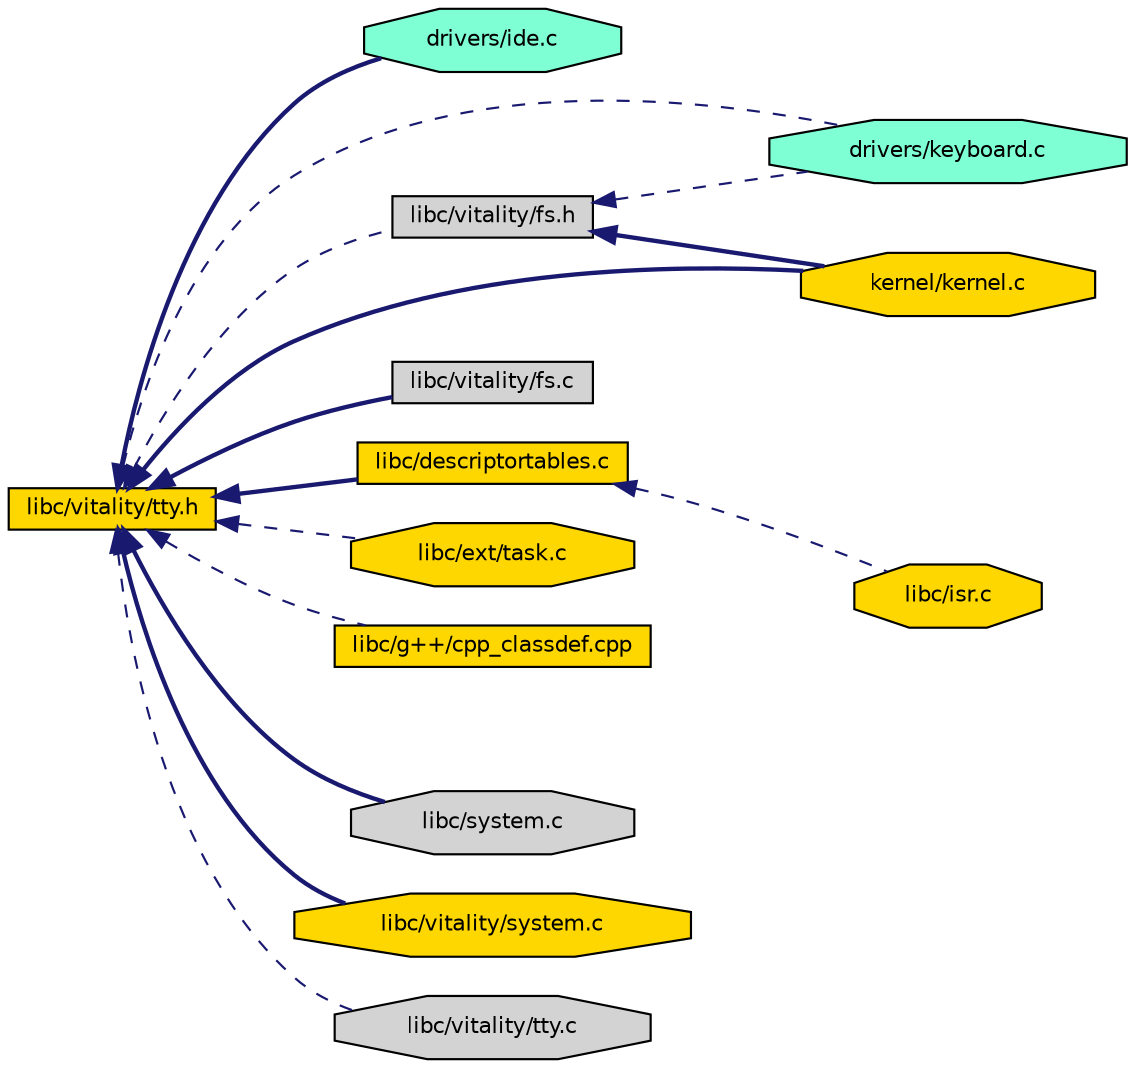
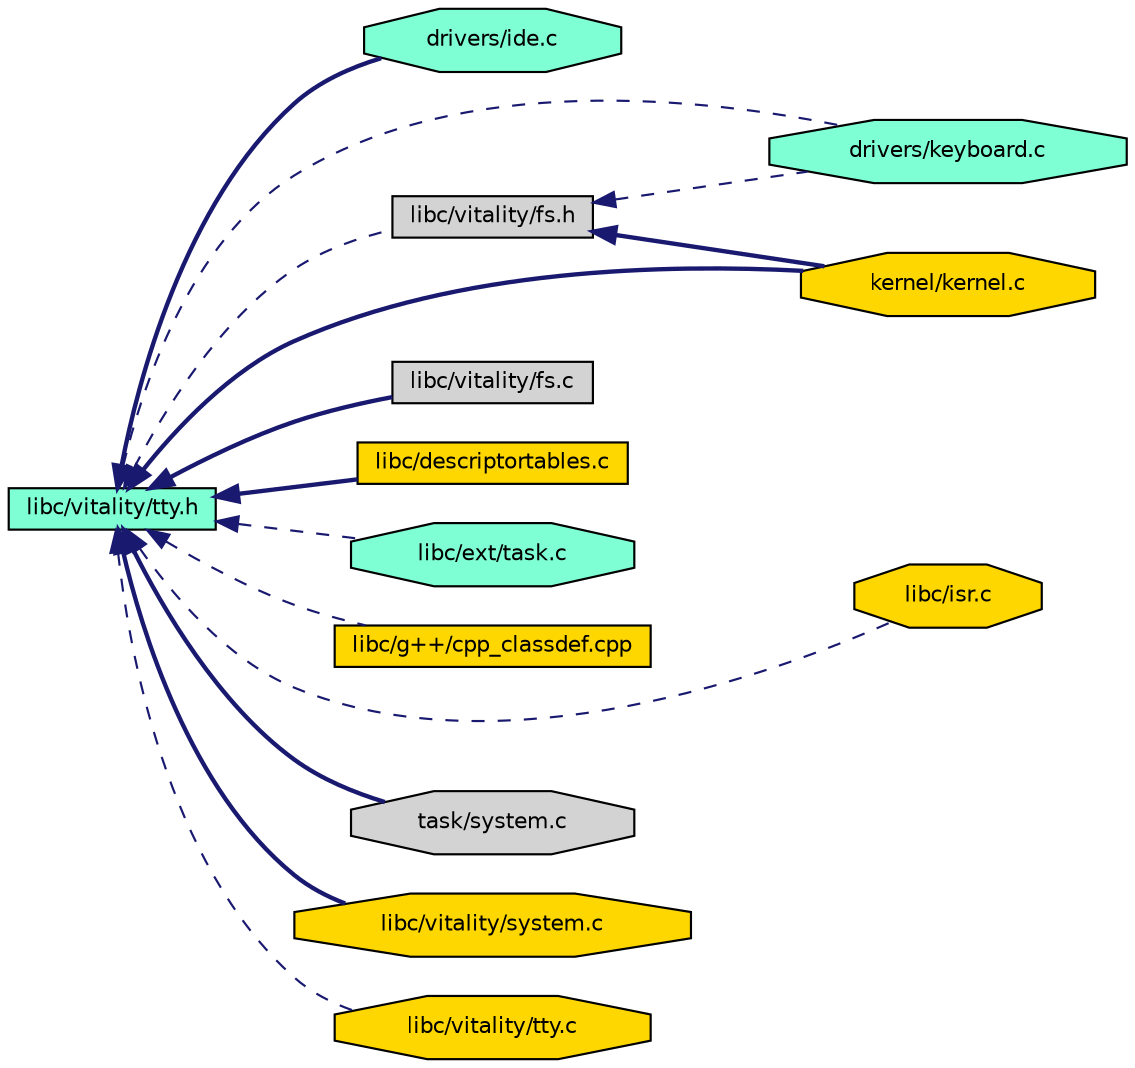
  digraph {
    rankdir=LR
    node [color=black fillcolor=gold fontname=Helvetica fontsize=10 shape=octagon style=filled]
    edge [color=midnightblue dir=back fontname=Helvetica fontsize=10 labelfontname=Helvetica labelfontsize=10 style=bold]
-   n1 [fontcolor=black height=0.2 label="libc/vitality/tty.h" shape=box width=0.4]
+   n1 [fillcolor=aquamarine fontcolor=black height=0.2 label="libc/vitality/tty.h" shape=box width=0.4]
    n2 [fillcolor=aquamarine height=0.2 label="drivers/ide.c" width=0.4]
    n3 [fillcolor=aquamarine height=0.2 label="drivers/keyboard.c" width=0.4]
    n4 [height=0.2 label="kernel/kernel.c" width=0.4]
    n5 [fillcolor=lightgrey height=0.2 label="libc/vitality/fs.h" shape=box width=0.4]
    n6 [fillcolor=lightgrey height=0.2 label="libc/vitality/fs.c" shape=box width=0.4]
    n7 [height=0.2 label="libc/descriptortables.c" shape=box width=0.4]
-   n8 [height=0.2 label="libc/ext/task.c" width=0.4]
+   n8 [fillcolor=aquamarine height=0.2 label="libc/ext/task.c" width=0.4]
    n9 [height=0.2 label="libc/g++/cpp_classdef.cpp" shape=box width=0.4]
    n10 [height=0.2 label="libc/isr.c" width=0.4]
-   n11 [fillcolor=lightgrey height=0.2 label="libc/system.c" width=0.4]
+   n11 [fillcolor=lightgrey height=0.2 label="task/system.c" width=0.4]
    n12 [height=0.2 label="libc/vitality/system.c" width=0.4]
-   n13 [fillcolor=lightgrey height=0.2 label="libc/vitality/tty.c" width=0.4]
+   n13 [height=0.2 label="libc/vitality/tty.c" width=0.4]
    n1 -> n2
    n1 -> n3 [style=dashed]
    n1 -> n4
    n1 -> n5 [style=dashed]
    n1 -> n6
    n1 -> n7
    n1 -> n8 [style=dashed]
    n1 -> n9 [style=dashed]
-   n7 -> n10 [style=dashed]
+   n1 -> n10 [style=dashed]
    n1 -> n11
    n1 -> n12
    n1 -> n13 [style=dashed]
    n5 -> n3 [style=dashed]
    n5 -> n4
  }
